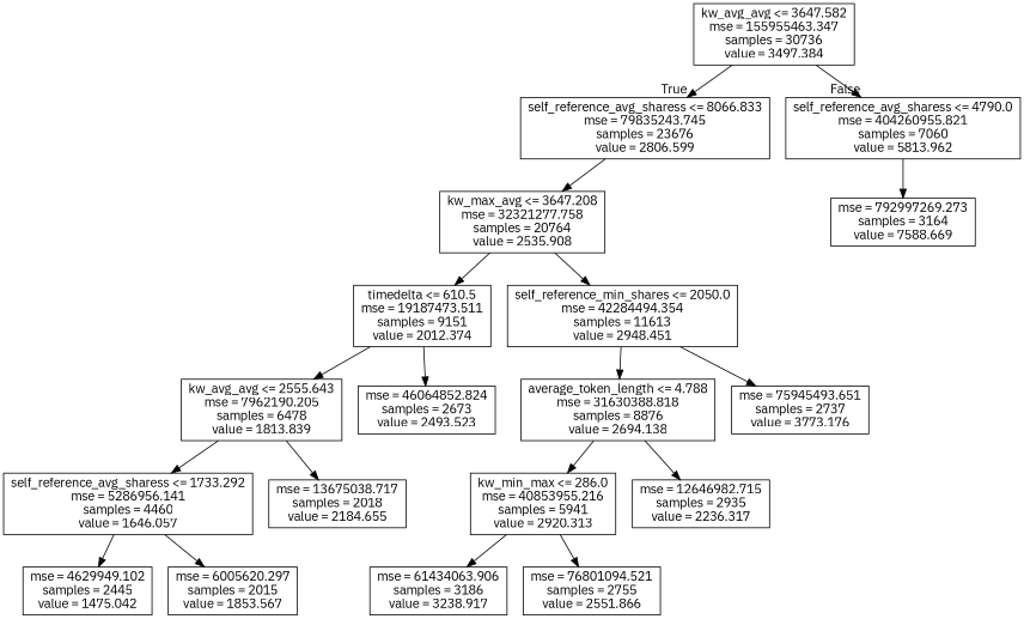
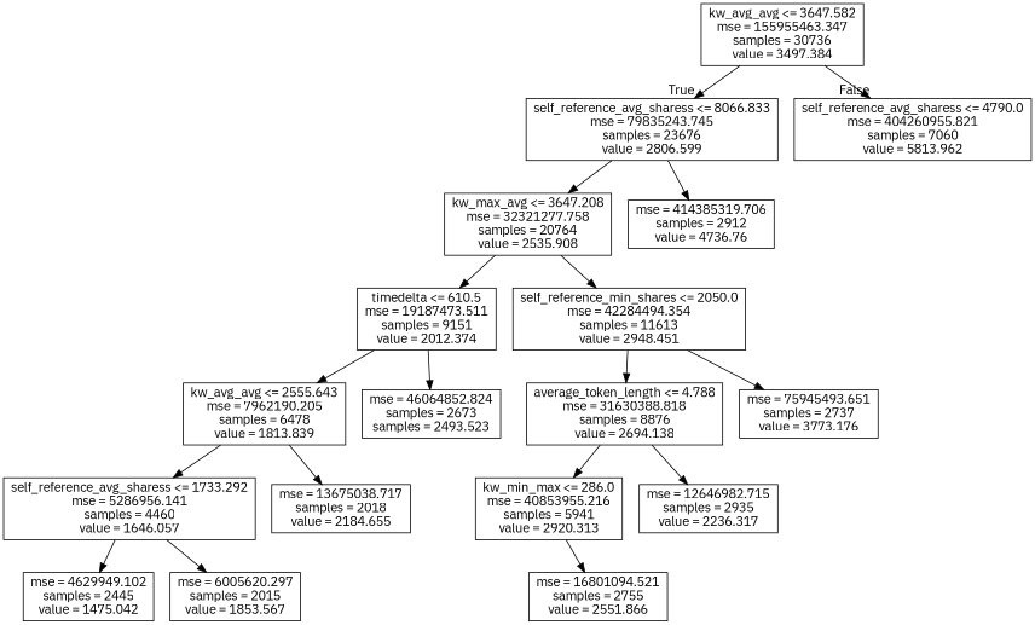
  digraph {
    fontname="IBM Plex Sans"
    node [fontname="IBM Plex Sans" shape=box]
    edge [fontname="IBM Plex Sans"]
    n1 [label="kw_avg_avg <= 3647.582\nmse = 155955463.347\nsamples = 30736\nvalue = 3497.384"]
    n2 [label="self_reference_avg_sharess <= 8066.833\nmse = 79835243.745\nsamples = 23676\nvalue = 2806.599"]
    n3 [label="self_reference_avg_sharess <= 4790.0\nmse = 404260955.821\nsamples = 7060\nvalue = 5813.962"]
    n4 [label="kw_max_avg <= 3647.208\nmse = 32321277.758\nsamples = 20764\nvalue = 2535.908"]
-   n6 [label="mse = 792997269.273\nsamples = 3164\nvalue = 7588.669"]
+   n5 [label="mse = 414385319.706\nsamples = 2912\nvalue = 4736.76"]
    n7 [label="timedelta <= 610.5\nmse = 19187473.511\nsamples = 9151\nvalue = 2012.374"]
    n8 [label="self_reference_min_shares <= 2050.0\nmse = 42284494.354\nsamples = 11613\nvalue = 2948.451"]
    n9 [label="kw_avg_avg <= 2555.643\nmse = 7962190.205\nsamples = 6478\nvalue = 1813.839"]
-   n10 [label="mse = 46064852.824\nsamples = 2673\nvalue = 2493.523"]
+   n10 [label="mse = 46064852.824\nsamples = 2673\nsamples = 2493.523"]
    n11 [label="average_token_length <= 4.788\nmse = 31630388.818\nsamples = 8876\nvalue = 2694.138"]
    n12 [label="mse = 75945493.651\nsamples = 2737\nvalue = 3773.176"]
    n13 [label="self_reference_avg_sharess <= 1733.292\nmse = 5286956.141\nsamples = 4460\nvalue = 1646.057"]
    n14 [label="mse = 13675038.717\nsamples = 2018\nvalue = 2184.655"]
    n15 [label="mse = 4629949.102\nsamples = 2445\nvalue = 1475.042"]
    n16 [label="mse = 6005620.297\nsamples = 2015\nvalue = 1853.567"]
    n17 [label="kw_min_max <= 286.0\nmse = 40853955.216\nsamples = 5941\nvalue = 2920.313"]
    n18 [label="mse = 12646982.715\nsamples = 2935\nvalue = 2236.317"]
-   n19 [label="mse = 61434063.906\nsamples = 3186\nvalue = 3238.917"]
-   n20 [label="mse = 76801094.521\nsamples = 2755\nvalue = 2551.866"]
+   n20 [label="mse = 16801094.521\nsamples = 2755\nvalue = 2551.866"]
    n1 -> n2 [headlabel=True labelangle=45 labeldistance=2.5]
    n1 -> n3 [headlabel=False labelangle=-45 labeldistance=2.5]
    n2 -> n4
-   n3 -> n6
+   n2 -> n5
    n4 -> n7
    n4 -> n8
    n7 -> n9
    n7 -> n10
    n8 -> n11
    n8 -> n12
    n9 -> n13
    n9 -> n14
    n11 -> n17
    n11 -> n18
    n13 -> n15
    n13 -> n16
-   n17 -> n19
    n17 -> n20
  }
